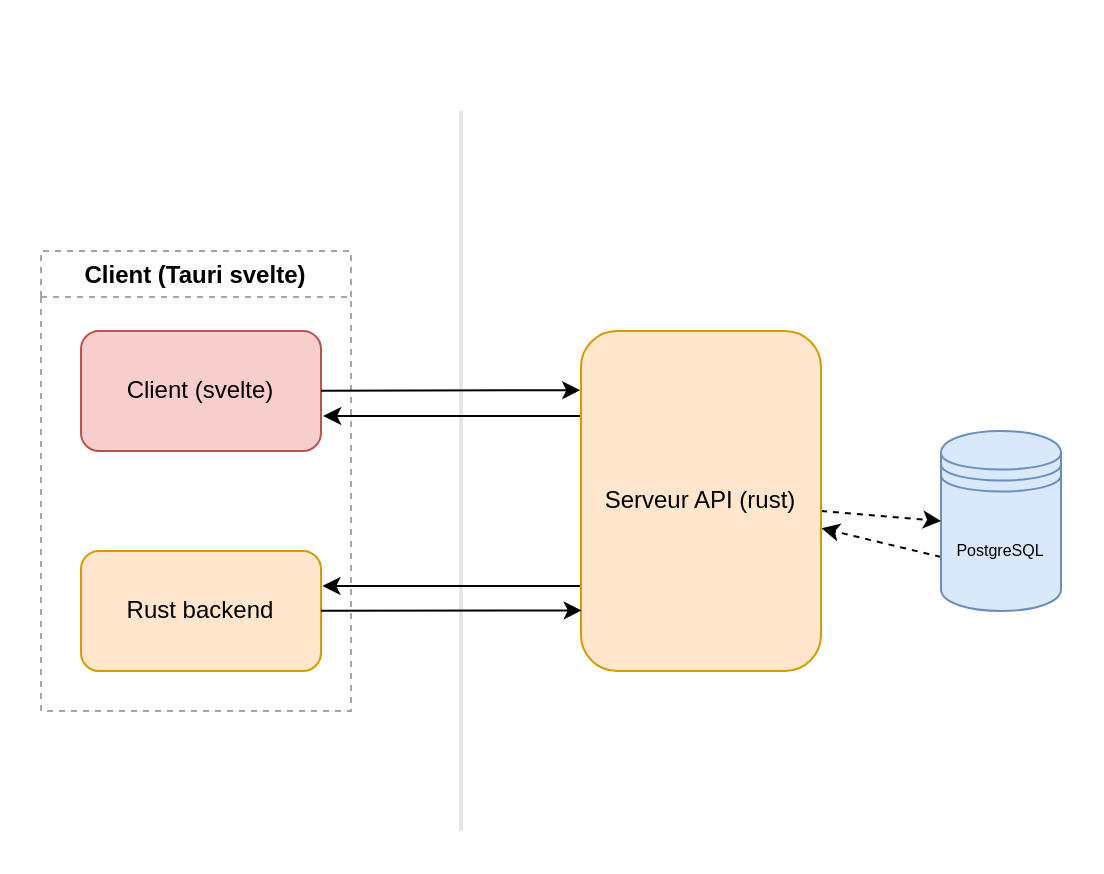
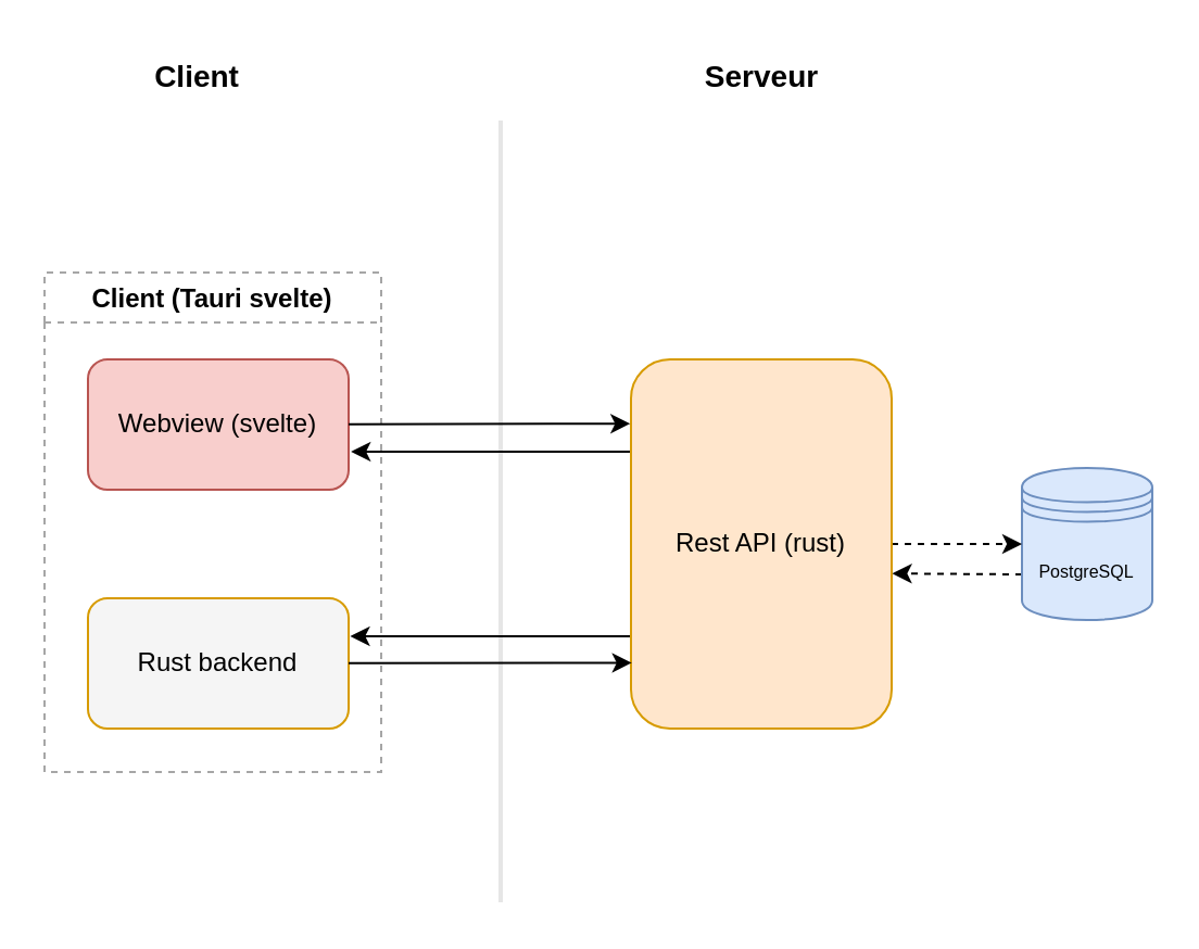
  <mxCell id="0" />
  <mxCell id="1" parent="0" />
  <mxCell id="2" value="" style="endArrow=none;html=1;strokeWidth=2;fontSize=8;strokeColor=#E6E6E6;" edge="1" parent="1"><mxGeometry width="50" height="50" relative="1" as="geometry"><mxPoint x="230" y="415" as="sourcePoint" /><mxPoint x="230" y="55" as="targetPoint" /></mxGeometry></mxCell>
  <mxCell id="3" style="edgeStyle=none;html=1;exitX=0;exitY=0.7;exitDx=0;exitDy=0;entryX=1.002;entryY=0.58;entryDx=0;entryDy=0;entryPerimeter=0;strokeColor=#000000;fontSize=14;startArrow=none;startFill=0;dashed=1;" edge="1" parent="1" source="4" target="11"><mxGeometry relative="1" as="geometry" /></mxCell>
- <mxCell id="4" value="&lt;font style=&quot;font-size: 8px;&quot;&gt;PostgreSQL&lt;/font&gt;" style="shape=datastore;whiteSpace=wrap;html=1;fillColor=#dae8fc;strokeColor=#6c8ebf;" vertex="1" parent="1"><mxGeometry x="470" y="215" width="60" height="90" as="geometry" /></mxCell>
+ <mxCell id="4" value="&lt;font style=&quot;font-size: 8px;&quot;&gt;PostgreSQL&lt;/font&gt;" style="shape=datastore;whiteSpace=wrap;html=1;fillColor=#dae8fc;strokeColor=#6c8ebf;" vertex="1" parent="1"><mxGeometry x="470" y="215" width="60" height="70" as="geometry" /></mxCell>
  <mxCell id="5" value="Client (Tauri svelte)" style="swimlane;dashed=1;strokeColor=#A6A6A6;" vertex="1" parent="1"><mxGeometry x="20" y="125" width="155" height="230" as="geometry" /></mxCell>
- <mxCell id="6" value="Client (svelte)" style="rounded=1;whiteSpace=wrap;html=1;fillColor=#f8cecc;strokeColor=#b85450;" vertex="1" parent="5"><mxGeometry x="20" y="40" width="120" height="60" as="geometry" /></mxCell>
- <mxCell id="7" value="Rust backend" style="rounded=1;whiteSpace=wrap;html=1;fillColor=#ffe6cc;strokeColor=#d79b00;" vertex="1" parent="5"><mxGeometry x="20" y="150" width="120" height="60" as="geometry" /></mxCell>
+ <mxCell id="6" value="Webview (svelte)" style="rounded=1;whiteSpace=wrap;html=1;fillColor=#f8cecc;strokeColor=#b85450;" vertex="1" parent="5"><mxGeometry x="20" y="40" width="120" height="60" as="geometry" /></mxCell>
+ <mxCell id="7" value="Rust backend" style="rounded=1;whiteSpace=wrap;html=1;fillColor=#f5f5f5;strokeColor=#d79b00;" vertex="1" parent="5"><mxGeometry x="20" y="150" width="120" height="60" as="geometry" /></mxCell>
  <mxCell id="8" style="edgeStyle=none;html=1;exitX=0;exitY=0.25;exitDx=0;exitDy=0;entryX=1.009;entryY=0.708;entryDx=0;entryDy=0;entryPerimeter=0;strokeColor=#000000;fontSize=14;startArrow=none;startFill=0;" edge="1" parent="1" source="11" target="6"><mxGeometry relative="1" as="geometry" /></mxCell>
  <mxCell id="9" style="edgeStyle=none;html=1;exitX=0;exitY=0.75;exitDx=0;exitDy=0;entryX=1.006;entryY=0.291;entryDx=0;entryDy=0;entryPerimeter=0;strokeColor=#000000;fontSize=14;startArrow=none;startFill=0;" edge="1" parent="1" source="11" target="7"><mxGeometry relative="1" as="geometry" /></mxCell>
  <mxCell id="10" style="edgeStyle=none;html=1;entryX=0;entryY=0.5;entryDx=0;entryDy=0;strokeColor=#000000;fontSize=14;startArrow=none;startFill=0;dashed=1;" edge="1" parent="1" source="11" target="4"><mxGeometry relative="1" as="geometry" /></mxCell>
- <mxCell id="11" value="Serveur API (rust)" style="rounded=1;whiteSpace=wrap;html=1;fillColor=#ffe6cc;strokeColor=#d79b00;" vertex="1" parent="1"><mxGeometry x="290" y="165" width="120" height="170" as="geometry" /></mxCell>
+ <mxCell id="11" value="Rest API (rust)" style="rounded=1;whiteSpace=wrap;html=1;fillColor=#ffe6cc;strokeColor=#d79b00;" vertex="1" parent="1"><mxGeometry x="290" y="165" width="120" height="170" as="geometry" /></mxCell>
+ <mxCell id="12" value="&lt;font style=&quot;font-size: 14px;&quot;&gt;&lt;b&gt;Client&lt;/b&gt;&lt;/font&gt;" style="text;html=1;align=center;verticalAlign=middle;resizable=0;points=[];autosize=1;strokeColor=none;fillColor=none;fontSize=8;" vertex="1" parent="1"><mxGeometry x="60" y="20" width="60" height="30" as="geometry" /></mxCell>
+ <mxCell id="13" value="&lt;font style=&quot;font-size: 14px;&quot;&gt;&lt;b&gt;Serveur&lt;/b&gt;&lt;/font&gt;" style="text;html=1;align=center;verticalAlign=middle;resizable=0;points=[];autosize=1;strokeColor=none;fillColor=none;fontSize=8;" vertex="1" parent="1"><mxGeometry x="310" y="20" width="80" height="30" as="geometry" /></mxCell>
  <mxCell id="14" style="edgeStyle=none;html=1;entryX=-0.003;entryY=0.174;entryDx=0;entryDy=0;entryPerimeter=0;strokeColor=#000000;fontSize=14;startArrow=none;startFill=0;" edge="1" parent="1" source="6" target="11"><mxGeometry relative="1" as="geometry" /></mxCell>
  <mxCell id="15" style="edgeStyle=none;html=1;entryX=0.003;entryY=0.822;entryDx=0;entryDy=0;entryPerimeter=0;strokeColor=#000000;fontSize=14;startArrow=none;startFill=0;" edge="1" parent="1" source="7" target="11"><mxGeometry relative="1" as="geometry" /></mxCell>
